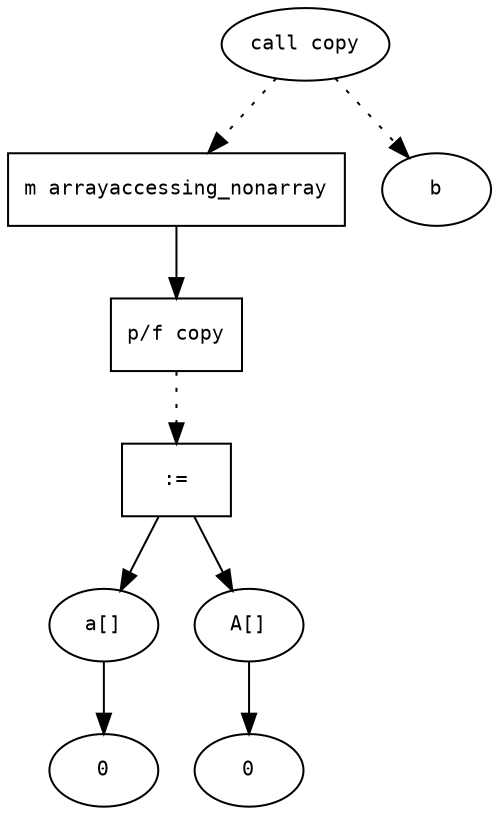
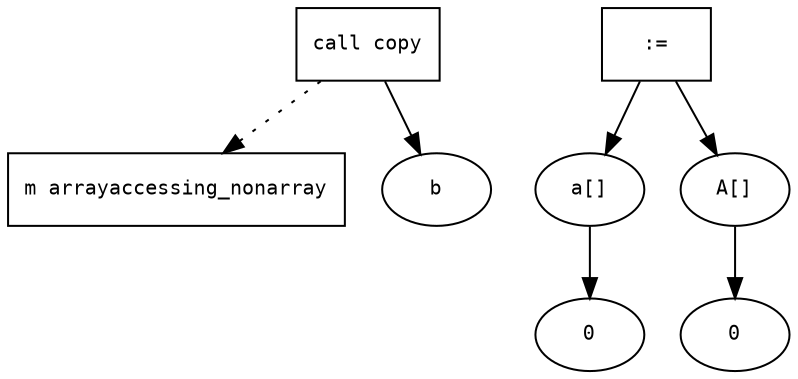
  digraph {
    fontname="DejaVu Sans Mono"
    fontsize=10
    node [fontname="DejaVu Sans Mono" fontsize=10 shape=ellipse]
    edge [fontname="DejaVu Sans Mono" fontsize=10]
    n1 [label="m arrayaccessing_nonarray" shape=box]
-   n2 [label="p/f copy" shape=box]
-   n3 [label="call copy"]
+   n3 [label="call copy" shape=box]
    n4 [label=b]
    n5 [label=":=" shape=box]
    n6 [label="a[]"]
    n7 [label="A[]"]
    n8 [label=0]
    n9 [label=0]
-   n1 -> n2
-   n2 -> n5 [style=dotted]
    n3 -> n1 [style=dotted]
-   n3 -> n4 [style=dotted]
+   n3 -> n4
    n5 -> n6
    n5 -> n7
    n6 -> n8
    n7 -> n9
  }
